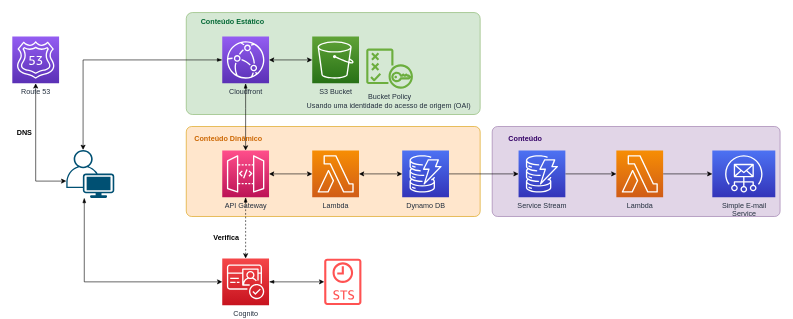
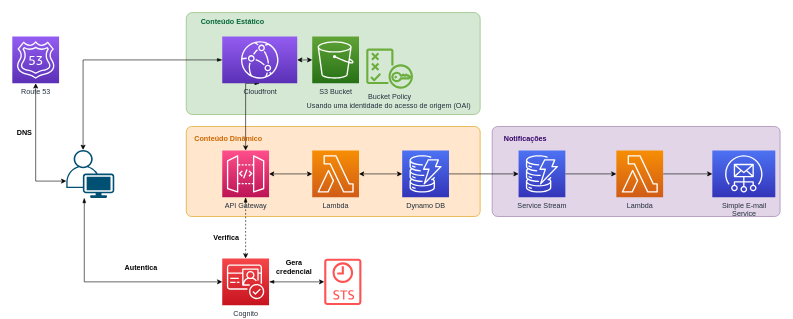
  <mxCell id="0" />
  <mxCell id="1" parent="0" />
  <mxCell id="2" value="" style="rounded=1;whiteSpace=wrap;html=1;arcSize=6;fillColor=#e1d5e7;strokeColor=#9673a6;" vertex="1" parent="1"><mxGeometry x="820" y="210" width="480" height="150" as="geometry" /></mxCell>
  <mxCell id="3" value="" style="rounded=1;whiteSpace=wrap;html=1;arcSize=6;fillColor=#ffe6cc;strokeColor=#d79b00;" vertex="1" parent="1"><mxGeometry x="310" y="210" width="490" height="150" as="geometry" /></mxCell>
  <mxCell id="4" value="" style="rounded=1;whiteSpace=wrap;html=1;arcSize=6;fillColor=#d5e8d4;strokeColor=#82b366;" vertex="1" parent="1"><mxGeometry x="310" y="20" width="490" height="170" as="geometry" /></mxCell>
  <mxCell id="5" style="edgeStyle=orthogonalEdgeStyle;rounded=0;orthogonalLoop=1;jettySize=auto;html=1;entryX=0;entryY=0.5;entryDx=0;entryDy=0;entryPerimeter=0;startArrow=classic;startFill=1;" edge="1" parent="1" source="7" target="9"><mxGeometry relative="1" as="geometry" /></mxCell>
  <mxCell id="6" style="edgeStyle=orthogonalEdgeStyle;rounded=0;orthogonalLoop=1;jettySize=auto;html=1;exitX=0.5;exitY=1;exitDx=0;exitDy=0;exitPerimeter=0;startArrow=blockThin;startFill=1;dashed=1;" edge="1" parent="1" source="7" target="28"><mxGeometry relative="1" as="geometry" /></mxCell>
  <mxCell id="7" value="API Gateway" style="sketch=0;points=[[0,0,0],[0.25,0,0],[0.5,0,0],[0.75,0,0],[1,0,0],[0,1,0],[0.25,1,0],[0.5,1,0],[0.75,1,0],[1,1,0],[0,0.25,0],[0,0.5,0],[0,0.75,0],[1,0.25,0],[1,0.5,0],[1,0.75,0]];outlineConnect=0;fontColor=#232F3E;gradientColor=#FF4F8B;gradientDirection=north;fillColor=#BC1356;strokeColor=#ffffff;dashed=0;verticalLabelPosition=bottom;verticalAlign=top;align=center;html=1;fontSize=12;fontStyle=0;aspect=fixed;shape=mxgraph.aws4.resourceIcon;resIcon=mxgraph.aws4.api_gateway;" vertex="1" parent="1"><mxGeometry x="370" y="250" width="78" height="78" as="geometry" /></mxCell>
  <mxCell id="8" style="edgeStyle=orthogonalEdgeStyle;rounded=0;orthogonalLoop=1;jettySize=auto;html=1;exitX=1;exitY=0.5;exitDx=0;exitDy=0;exitPerimeter=0;entryX=0;entryY=0.5;entryDx=0;entryDy=0;entryPerimeter=0;startArrow=classic;startFill=1;" edge="1" parent="1" source="9" target="18"><mxGeometry relative="1" as="geometry" /></mxCell>
  <mxCell id="9" value="Lambda" style="sketch=0;points=[[0,0,0],[0.25,0,0],[0.5,0,0],[0.75,0,0],[1,0,0],[0,1,0],[0.25,1,0],[0.5,1,0],[0.75,1,0],[1,1,0],[0,0.25,0],[0,0.5,0],[0,0.75,0],[1,0.25,0],[1,0.5,0],[1,0.75,0]];outlineConnect=0;fontColor=#232F3E;gradientColor=#F78E04;gradientDirection=north;fillColor=#D05C17;strokeColor=#ffffff;dashed=0;verticalLabelPosition=bottom;verticalAlign=top;align=center;html=1;fontSize=12;fontStyle=0;aspect=fixed;shape=mxgraph.aws4.resourceIcon;resIcon=mxgraph.aws4.lambda;" vertex="1" parent="1"><mxGeometry x="520" y="250" width="78" height="78" as="geometry" /></mxCell>
  <mxCell id="10" style="edgeStyle=orthogonalEdgeStyle;rounded=0;orthogonalLoop=1;jettySize=auto;html=1;startArrow=blockThin;startFill=1;exitX=0.5;exitY=1;exitDx=0;exitDy=0;exitPerimeter=0;" edge="1" parent="1" source="16"><mxGeometry relative="1" as="geometry"><mxPoint x="409" y="250" as="targetPoint" /><Array as="points"><mxPoint x="409" y="180" /><mxPoint x="409" y="180" /></Array></mxGeometry></mxCell>
  <mxCell id="11" style="edgeStyle=orthogonalEdgeStyle;rounded=0;orthogonalLoop=1;jettySize=auto;html=1;entryX=0;entryY=0.5;entryDx=0;entryDy=0;entryPerimeter=0;startArrow=blockThin;startFill=1;" edge="1" parent="1" source="12" target="28"><mxGeometry relative="1" as="geometry"><Array as="points"><mxPoint x="140" y="469" /></Array></mxGeometry></mxCell>
  <mxCell id="12" value="" style="points=[[0.35,0,0],[0.98,0.51,0],[1,0.71,0],[0.67,1,0],[0,0.795,0],[0,0.65,0]];verticalLabelPosition=bottom;sketch=0;html=1;verticalAlign=top;aspect=fixed;align=center;pointerEvents=1;shape=mxgraph.cisco19.user;fillColor=#005073;strokeColor=none;" vertex="1" parent="1"><mxGeometry x="110" y="249" width="80" height="80" as="geometry" /></mxCell>
  <mxCell id="13" value="S3 Bucket" style="sketch=0;points=[[0,0,0],[0.25,0,0],[0.5,0,0],[0.75,0,0],[1,0,0],[0,1,0],[0.25,1,0],[0.5,1,0],[0.75,1,0],[1,1,0],[0,0.25,0],[0,0.5,0],[0,0.75,0],[1,0.25,0],[1,0.5,0],[1,0.75,0]];outlineConnect=0;fontColor=#232F3E;gradientColor=#60A337;gradientDirection=north;fillColor=#277116;strokeColor=#ffffff;dashed=0;verticalLabelPosition=bottom;verticalAlign=top;align=center;html=1;fontSize=12;fontStyle=0;aspect=fixed;shape=mxgraph.aws4.resourceIcon;resIcon=mxgraph.aws4.s3;" vertex="1" parent="1"><mxGeometry x="520" y="60" width="78" height="78" as="geometry" /></mxCell>
  <mxCell id="14" style="edgeStyle=orthogonalEdgeStyle;rounded=0;orthogonalLoop=1;jettySize=auto;html=1;exitX=1;exitY=0.5;exitDx=0;exitDy=0;exitPerimeter=0;entryX=0;entryY=0.5;entryDx=0;entryDy=0;entryPerimeter=0;startArrow=classic;startFill=1;" edge="1" parent="1" source="16" target="13"><mxGeometry relative="1" as="geometry" /></mxCell>
  <mxCell id="15" style="edgeStyle=orthogonalEdgeStyle;rounded=0;orthogonalLoop=1;jettySize=auto;html=1;exitX=0;exitY=0.5;exitDx=0;exitDy=0;exitPerimeter=0;entryX=0.35;entryY=0;entryDx=0;entryDy=0;entryPerimeter=0;startArrow=blockThin;startFill=1;" edge="1" parent="1" source="16" target="12"><mxGeometry relative="1" as="geometry" /></mxCell>
- <mxCell id="16" value="Cloudfront" style="sketch=0;points=[[0,0,0],[0.25,0,0],[0.5,0,0],[0.75,0,0],[1,0,0],[0,1,0],[0.25,1,0],[0.5,1,0],[0.75,1,0],[1,1,0],[0,0.25,0],[0,0.5,0],[0,0.75,0],[1,0.25,0],[1,0.5,0],[1,0.75,0]];outlineConnect=0;fontColor=#232F3E;gradientColor=#945DF2;gradientDirection=north;fillColor=#5A30B5;strokeColor=#ffffff;dashed=0;verticalLabelPosition=bottom;verticalAlign=top;align=center;html=1;fontSize=12;fontStyle=0;aspect=fixed;shape=mxgraph.aws4.resourceIcon;resIcon=mxgraph.aws4.cloudfront;" vertex="1" parent="1"><mxGeometry x="370" y="60" width="78" height="78" as="geometry" /></mxCell>
+ <mxCell id="16" value="Cloudfront" style="sketch=0;points=[[0,0,0],[0.25,0,0],[0.5,0,0],[0.75,0,0],[1,0,0],[0,1,0],[0.25,1,0],[0.5,1,0],[0.75,1,0],[1,1,0],[0,0.25,0],[0,0.5,0],[0,0.75,0],[1,0.25,0],[1,0.5,0],[1,0.75,0]];outlineConnect=0;fontColor=#232F3E;gradientColor=#945DF2;gradientDirection=north;fillColor=#5A30B5;strokeColor=#ffffff;dashed=0;verticalLabelPosition=bottom;verticalAlign=top;align=center;html=1;fontSize=12;fontStyle=0;aspect=fixed;shape=mxgraph.aws4.resourceIcon;resIcon=mxgraph.aws4.cloudfront;" vertex="1" parent="1"><mxGeometry x="370" y="60" width="125" height="78" as="geometry" /></mxCell>
  <mxCell id="17" style="edgeStyle=orthogonalEdgeStyle;rounded=0;orthogonalLoop=1;jettySize=auto;html=1;exitX=1;exitY=0.5;exitDx=0;exitDy=0;exitPerimeter=0;entryX=0;entryY=0.5;entryDx=0;entryDy=0;entryPerimeter=0;" edge="1" parent="1" source="18" target="20"><mxGeometry relative="1" as="geometry" /></mxCell>
  <mxCell id="18" value="Dynamo DB" style="sketch=0;points=[[0,0,0],[0.25,0,0],[0.5,0,0],[0.75,0,0],[1,0,0],[0,1,0],[0.25,1,0],[0.5,1,0],[0.75,1,0],[1,1,0],[0,0.25,0],[0,0.5,0],[0,0.75,0],[1,0.25,0],[1,0.5,0],[1,0.75,0]];outlineConnect=0;fontColor=#232F3E;gradientColor=#4D72F3;gradientDirection=north;fillColor=#3334B9;strokeColor=#ffffff;dashed=0;verticalLabelPosition=bottom;verticalAlign=top;align=center;html=1;fontSize=12;fontStyle=0;aspect=fixed;shape=mxgraph.aws4.resourceIcon;resIcon=mxgraph.aws4.dynamodb;" vertex="1" parent="1"><mxGeometry x="670" y="250" width="78" height="78" as="geometry" /></mxCell>
  <mxCell id="19" style="edgeStyle=orthogonalEdgeStyle;rounded=0;orthogonalLoop=1;jettySize=auto;html=1;entryX=0;entryY=0.5;entryDx=0;entryDy=0;entryPerimeter=0;exitX=1;exitY=0.5;exitDx=0;exitDy=0;exitPerimeter=0;" edge="1" parent="1" source="20" target="22"><mxGeometry relative="1" as="geometry"><mxPoint x="970" y="289" as="sourcePoint" /></mxGeometry></mxCell>
  <mxCell id="20" value="Service Stream" style="sketch=0;points=[[0,0,0],[0.25,0,0],[0.5,0,0],[0.75,0,0],[1,0,0],[0,1,0],[0.25,1,0],[0.5,1,0],[0.75,1,0],[1,1,0],[0,0.25,0],[0,0.5,0],[0,0.75,0],[1,0.25,0],[1,0.5,0],[1,0.75,0]];outlineConnect=0;fontColor=#232F3E;gradientColor=#4D72F3;gradientDirection=north;fillColor=#3334B9;strokeColor=#ffffff;dashed=0;verticalLabelPosition=bottom;verticalAlign=top;align=center;html=1;fontSize=12;fontStyle=0;aspect=fixed;shape=mxgraph.aws4.resourceIcon;resIcon=mxgraph.aws4.dynamodb;" vertex="1" parent="1"><mxGeometry x="864" y="250" width="78" height="78" as="geometry" /></mxCell>
  <mxCell id="21" value="" style="edgeStyle=orthogonalEdgeStyle;rounded=0;orthogonalLoop=1;jettySize=auto;html=1;" edge="1" parent="1" source="22" target="23"><mxGeometry relative="1" as="geometry" /></mxCell>
  <mxCell id="22" value="Lambda" style="sketch=0;points=[[0,0,0],[0.25,0,0],[0.5,0,0],[0.75,0,0],[1,0,0],[0,1,0],[0.25,1,0],[0.5,1,0],[0.75,1,0],[1,1,0],[0,0.25,0],[0,0.5,0],[0,0.75,0],[1,0.25,0],[1,0.5,0],[1,0.75,0]];outlineConnect=0;fontColor=#232F3E;gradientColor=#F78E04;gradientDirection=north;fillColor=#D05C17;strokeColor=#ffffff;dashed=0;verticalLabelPosition=bottom;verticalAlign=top;align=center;html=1;fontSize=12;fontStyle=0;aspect=fixed;shape=mxgraph.aws4.resourceIcon;resIcon=mxgraph.aws4.lambda;" vertex="1" parent="1"><mxGeometry x="1027" y="250" width="78" height="78" as="geometry" /></mxCell>
  <mxCell id="23" value="Simple E-mail&lt;br&gt;Service" style="sketch=0;points=[[0,0,0],[0.25,0,0],[0.5,0,0],[0.75,0,0],[1,0,0],[0,1,0],[0.25,1,0],[0.5,1,0],[0.75,1,0],[1,1,0],[0,0.25,0],[0,0.5,0],[0,0.75,0],[1,0.25,0],[1,0.5,0],[1,0.75,0]];outlineConnect=0;fontColor=#232F3E;gradientColor=#4D72F3;gradientDirection=north;fillColor=#3334B9;strokeColor=#ffffff;dashed=0;verticalLabelPosition=bottom;verticalAlign=top;align=center;html=1;fontSize=12;fontStyle=0;aspect=fixed;shape=mxgraph.aws4.resourceIcon;resIcon=mxgraph.aws4.simple_email_service;" vertex="1" parent="1"><mxGeometry x="1187" y="250" width="105" height="78" as="geometry" /></mxCell>
  <mxCell id="24" value="&lt;b&gt;&lt;font color=&quot;#006633&quot;&gt;Conteúdo Estático&lt;/font&gt;&lt;/b&gt;" style="text;html=1;align=center;verticalAlign=middle;resizable=0;points=[];autosize=1;strokeColor=none;fillColor=none;" vertex="1" parent="1"><mxGeometry x="327" y="26" width="120" height="20" as="geometry" /></mxCell>
  <mxCell id="25" value="&lt;font color=&quot;#cc6600&quot;&gt;&lt;b&gt;Conteúdo Dinâmico&lt;/b&gt;&lt;/font&gt;" style="text;html=1;align=center;verticalAlign=middle;resizable=0;points=[];autosize=1;strokeColor=none;fillColor=none;" vertex="1" parent="1"><mxGeometry x="315" y="220" width="130" height="20" as="geometry" /></mxCell>
  <mxCell id="26" value="Bucket Policy&lt;br&gt;Usando uma identidade do acesso de origem (OAI)&amp;nbsp;" style="sketch=0;outlineConnect=0;fontColor=#232F3E;gradientColor=none;fillColor=#6CAE3E;strokeColor=none;dashed=0;verticalLabelPosition=bottom;verticalAlign=top;align=center;html=1;fontSize=12;fontStyle=0;aspect=fixed;pointerEvents=1;shape=mxgraph.aws4.policy;" vertex="1" parent="1"><mxGeometry x="610" y="80" width="78" height="67" as="geometry" /></mxCell>
  <mxCell id="27" style="edgeStyle=orthogonalEdgeStyle;rounded=0;orthogonalLoop=1;jettySize=auto;html=1;exitX=1;exitY=0.5;exitDx=0;exitDy=0;exitPerimeter=0;startArrow=blockThin;startFill=1;" edge="1" parent="1" source="28" target="30"><mxGeometry relative="1" as="geometry" /></mxCell>
  <mxCell id="28" value="Cognito" style="sketch=0;points=[[0,0,0],[0.25,0,0],[0.5,0,0],[0.75,0,0],[1,0,0],[0,1,0],[0.25,1,0],[0.5,1,0],[0.75,1,0],[1,1,0],[0,0.25,0],[0,0.5,0],[0,0.75,0],[1,0.25,0],[1,0.5,0],[1,0.75,0]];outlineConnect=0;fontColor=#232F3E;gradientColor=#F54749;gradientDirection=north;fillColor=#C7131F;strokeColor=#ffffff;dashed=0;verticalLabelPosition=bottom;verticalAlign=top;align=center;html=1;fontSize=12;fontStyle=0;aspect=fixed;shape=mxgraph.aws4.resourceIcon;resIcon=mxgraph.aws4.cognito;" vertex="1" parent="1"><mxGeometry x="370" y="430" width="78" height="78" as="geometry" /></mxCell>
+ <mxCell id="29" value="&lt;b&gt;Autentica&lt;/b&gt;" style="text;html=1;strokeColor=none;fillColor=none;align=center;verticalAlign=middle;whiteSpace=wrap;rounded=0;" vertex="1" parent="1"><mxGeometry x="205" y="430" width="60" height="30" as="geometry" /></mxCell>
  <mxCell id="30" value="" style="sketch=0;outlineConnect=0;fontColor=#232F3E;gradientColor=none;fillColor=#FF5252;strokeColor=none;dashed=0;verticalLabelPosition=bottom;verticalAlign=top;align=center;html=1;fontSize=12;fontStyle=0;aspect=fixed;pointerEvents=1;shape=mxgraph.aws4.sts_alternate;" vertex="1" parent="1"><mxGeometry x="540" y="430" width="62" height="78" as="geometry" /></mxCell>
+ <mxCell id="31" value="&lt;b&gt;Gera credencial&lt;/b&gt;" style="text;html=1;strokeColor=none;fillColor=none;align=center;verticalAlign=middle;whiteSpace=wrap;rounded=0;" vertex="1" parent="1"><mxGeometry x="460" y="430" width="60" height="30" as="geometry" /></mxCell>
  <mxCell id="32" value="&lt;b&gt;Verifica&lt;/b&gt;" style="text;html=1;strokeColor=none;fillColor=none;align=center;verticalAlign=middle;whiteSpace=wrap;rounded=0;" vertex="1" parent="1"><mxGeometry x="347" y="380" width="60" height="30" as="geometry" /></mxCell>
  <mxCell id="33" style="edgeStyle=orthogonalEdgeStyle;rounded=0;orthogonalLoop=1;jettySize=auto;html=1;exitX=0.5;exitY=1;exitDx=0;exitDy=0;exitPerimeter=0;entryX=0;entryY=0.65;entryDx=0;entryDy=0;entryPerimeter=0;startArrow=classic;startFill=1;" edge="1" parent="1" source="34" target="12"><mxGeometry relative="1" as="geometry" /></mxCell>
  <mxCell id="34" value="Route 53 &lt;br&gt;" style="sketch=0;points=[[0,0,0],[0.25,0,0],[0.5,0,0],[0.75,0,0],[1,0,0],[0,1,0],[0.25,1,0],[0.5,1,0],[0.75,1,0],[1,1,0],[0,0.25,0],[0,0.5,0],[0,0.75,0],[1,0.25,0],[1,0.5,0],[1,0.75,0]];outlineConnect=0;fontColor=#232F3E;gradientColor=#945DF2;gradientDirection=north;fillColor=#5A30B5;strokeColor=#ffffff;dashed=0;verticalLabelPosition=bottom;verticalAlign=top;align=center;html=1;fontSize=12;fontStyle=0;aspect=fixed;shape=mxgraph.aws4.resourceIcon;resIcon=mxgraph.aws4.route_53;" vertex="1" parent="1"><mxGeometry x="20" y="60" width="78" height="78" as="geometry" /></mxCell>
  <mxCell id="35" value="&lt;b&gt;DNS&lt;/b&gt;" style="text;html=1;align=center;verticalAlign=middle;resizable=0;points=[];autosize=1;strokeColor=none;fillColor=none;" vertex="1" parent="1"><mxGeometry x="20" y="210" width="40" height="20" as="geometry" /></mxCell>
- <mxCell id="36" value="&lt;b&gt;&lt;font color=&quot;#330066&quot;&gt;Conteúdo&lt;/font&gt;&lt;/b&gt;" style="text;html=1;align=center;verticalAlign=middle;resizable=0;points=[];autosize=1;strokeColor=none;fillColor=none;" vertex="1" parent="1"><mxGeometry x="830" y="220" width="90" height="20" as="geometry" /></mxCell>
+ <mxCell id="36" value="&lt;b&gt;&lt;font color=&quot;#330066&quot;&gt;Notificações&lt;/font&gt;&lt;/b&gt;" style="text;html=1;align=center;verticalAlign=middle;resizable=0;points=[];autosize=1;strokeColor=none;fillColor=none;" vertex="1" parent="1"><mxGeometry x="830" y="220" width="90" height="20" as="geometry" /></mxCell>
